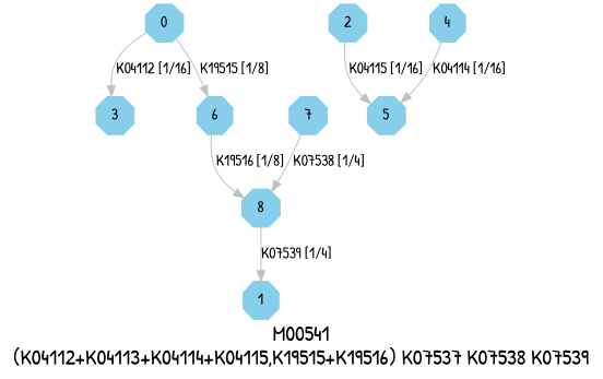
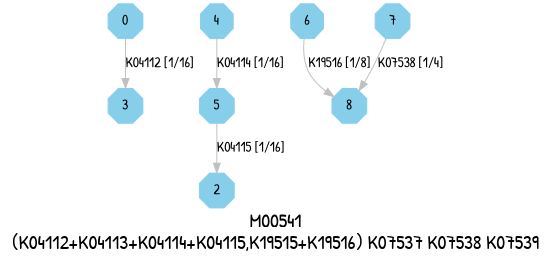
  digraph {
    fontname="Patrick Hand"
    fontsize=20
    label="M00541\n(K04112+K04113+K04114+K04115,K19515+K19516) K07537 K07538 K07539"
    node [color=skyblue fontname="Patrick Hand" shape=octagon style=filled]
    edge [color=grey fontname="Patrick Hand"]
    0 [height=.3 width=.3]
-   1 [height=.3 width=.3]
    2 [height=.3 width=.3]
    3 [height=.3 width=.3]
    4 [height=.3 width=.3]
    5 [height=.3 width=.3]
    6 [height=.3 width=.3]
    7 [height=.3 width=.3]
    8 [height=.3 width=.3]
    subgraph sub_1 {
      0
-     1
      2
      3
      4
      5
      6
      7
      8
    }
    0 -> 3 [label="K04112 [1/16]"]
-   0 -> 6 [label="K19515 [1/8]"]
    4 -> 5 [label="K04114 [1/16]"]
-   2 -> 5 [label="K04115 [1/16]"]
+   5 -> 2 [label="K04115 [1/16]"]
    6 -> 8 [label="K19516 [1/8]"]
    7 -> 8 [label="K07538 [1/4]"]
-   8 -> 1 [label="K07539 [1/4]"]
  }
